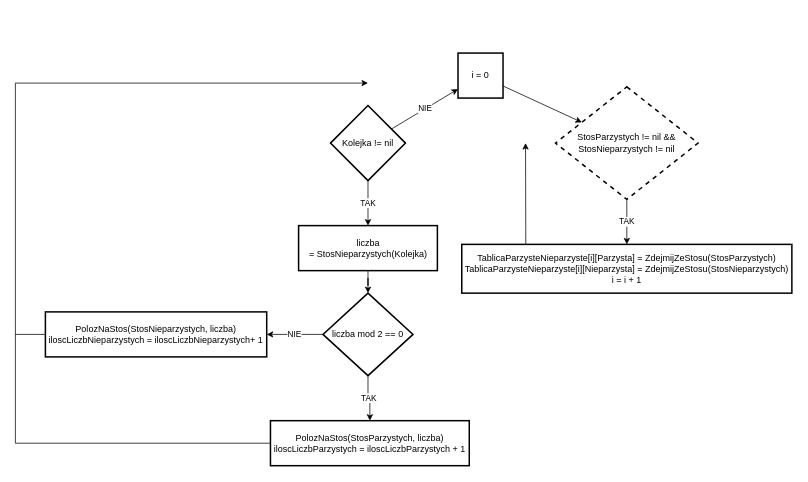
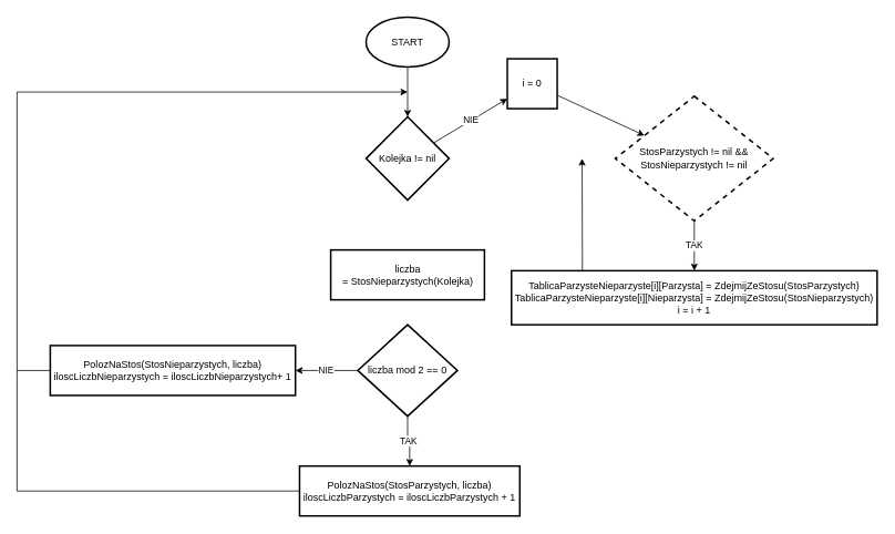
  <mxCell id="0" />
  <mxCell id="1" parent="0" />
- <mxCell id="4" value="TAK" style="edgeStyle=orthogonalEdgeStyle;rounded=0;orthogonalLoop=1;jettySize=auto;html=1;" edge="1" parent="1" source="6" target="8"><mxGeometry relative="1" as="geometry" /></mxCell>
+ <mxCell id="2" value="" style="edgeStyle=orthogonalEdgeStyle;rounded=0;orthogonalLoop=1;jettySize=auto;html=1;" parent="1" source="3" target="6" edge="1"><mxGeometry relative="1" as="geometry" /></mxCell>
+ <mxCell id="3" value="START" style="strokeWidth=2;html=1;shape=mxgraph.flowchart.start_1;whiteSpace=wrap;" parent="1" vertex="1"><mxGeometry x="440" y="20" width="100" height="60" as="geometry" /></mxCell>
  <mxCell id="5" value="NIE" style="edgeStyle=none;rounded=0;orthogonalLoop=1;jettySize=auto;html=1;" edge="1" parent="1" source="6" target="18"><mxGeometry relative="1" as="geometry" /></mxCell>
  <mxCell id="6" value="Kolejka != nil" style="rhombus;whiteSpace=wrap;html=1;strokeWidth=2;" parent="1" vertex="1"><mxGeometry x="440" y="140" width="100" height="100" as="geometry" /></mxCell>
- <mxCell id="7" value="" style="edgeStyle=orthogonalEdgeStyle;rounded=0;orthogonalLoop=1;jettySize=auto;html=1;" edge="1" parent="1" source="8" target="11"><mxGeometry relative="1" as="geometry" /></mxCell>
  <mxCell id="8" value="liczba =&amp;nbsp;StosNieparzystych(Kolejka)" style="whiteSpace=wrap;html=1;strokeWidth=2;" vertex="1" parent="1"><mxGeometry x="397.5" y="300" width="185" height="60" as="geometry" /></mxCell>
  <mxCell id="9" value="TAK" style="edgeStyle=orthogonalEdgeStyle;rounded=0;orthogonalLoop=1;jettySize=auto;html=1;" edge="1" parent="1" source="11" target="13"><mxGeometry relative="1" as="geometry" /></mxCell>
  <mxCell id="10" value="NIE" style="edgeStyle=orthogonalEdgeStyle;rounded=0;orthogonalLoop=1;jettySize=auto;html=1;" edge="1" parent="1" source="11" target="15"><mxGeometry relative="1" as="geometry" /></mxCell>
  <mxCell id="11" value="liczba mod 2 == 0" style="rhombus;whiteSpace=wrap;html=1;strokeWidth=2;" vertex="1" parent="1"><mxGeometry x="430" y="390" width="120" height="110" as="geometry" /></mxCell>
  <mxCell id="12" style="edgeStyle=none;rounded=0;orthogonalLoop=1;jettySize=auto;html=1;exitX=0;exitY=0.5;exitDx=0;exitDy=0;" edge="1" parent="1" source="13"><mxGeometry relative="1" as="geometry"><mxPoint x="490" y="110" as="targetPoint" /><Array as="points"><mxPoint x="20" y="590" /><mxPoint x="20" y="450" /><mxPoint x="20" y="110" /></Array></mxGeometry></mxCell>
  <mxCell id="13" value="PolozNaStos(StosParzystych, liczba)&lt;br&gt;iloscLiczbParzystych = iloscLiczbParzystych + 1" style="whiteSpace=wrap;html=1;strokeWidth=2;" vertex="1" parent="1"><mxGeometry x="360" y="560" width="265" height="60" as="geometry" /></mxCell>
  <mxCell id="14" style="edgeStyle=orthogonalEdgeStyle;rounded=0;orthogonalLoop=1;jettySize=auto;html=1;exitX=0.5;exitY=1;exitDx=0;exitDy=0;" edge="1" parent="1"><mxGeometry relative="1" as="geometry"><mxPoint x="650" y="475" as="sourcePoint" /><mxPoint x="650" y="475" as="targetPoint" /></mxGeometry></mxCell>
  <mxCell id="15" value="PolozNaStos(StosNieparzystych, liczba)&lt;br&gt;iloscLiczbNieparzystych = iloscLiczbNieparzystych+ 1" style="whiteSpace=wrap;html=1;strokeWidth=2;" vertex="1" parent="1"><mxGeometry x="60" y="415" width="295" height="60" as="geometry" /></mxCell>
  <mxCell id="16" value="" style="endArrow=none;html=1;rounded=0;exitX=0;exitY=0.5;exitDx=0;exitDy=0;" edge="1" parent="1" source="15"><mxGeometry width="50" height="50" relative="1" as="geometry"><mxPoint x="420" y="500" as="sourcePoint" /><mxPoint x="20" y="445" as="targetPoint" /></mxGeometry></mxCell>
  <mxCell id="17" value="" style="edgeStyle=none;rounded=0;orthogonalLoop=1;jettySize=auto;html=1;" edge="1" parent="1" source="18" target="20"><mxGeometry relative="1" as="geometry" /></mxCell>
  <mxCell id="18" value="i = 0" style="whiteSpace=wrap;html=1;strokeWidth=2;" vertex="1" parent="1"><mxGeometry x="610" y="70" width="60" height="60" as="geometry" /></mxCell>
  <mxCell id="19" value="TAK" style="edgeStyle=none;rounded=0;orthogonalLoop=1;jettySize=auto;html=1;exitX=0.5;exitY=1;exitDx=0;exitDy=0;entryX=0.5;entryY=0;entryDx=0;entryDy=0;" edge="1" parent="1" source="20" target="22"><mxGeometry relative="1" as="geometry" /></mxCell>
  <mxCell id="20" value="StosParzystych != nil &amp;amp;&amp;amp; StosNieparzystych != nil" style="rhombus;whiteSpace=wrap;html=1;strokeWidth=2;dashed=1;" vertex="1" parent="1"><mxGeometry x="740" y="115" width="190" height="150" as="geometry" /></mxCell>
  <mxCell id="21" style="edgeStyle=none;rounded=0;orthogonalLoop=1;jettySize=auto;html=1;exitX=0.194;exitY=0.025;exitDx=0;exitDy=0;exitPerimeter=0;" edge="1" parent="1" source="22"><mxGeometry relative="1" as="geometry"><mxPoint x="700" y="190" as="targetPoint" /></mxGeometry></mxCell>
  <mxCell id="22" value="&lt;div style=&quot;line-height: 120%;&quot;&gt;TablicaParzysteNieparzyste[i][Parzysta] = ZdejmijZeStosu(StosParzystych)&lt;/div&gt;TablicaParzysteNieparzyste[i][Nieparzysta] = ZdejmijZeStosu(StosNieparzystych)&lt;br&gt;i = i + 1" style="whiteSpace=wrap;html=1;strokeWidth=2;align=center;" vertex="1" parent="1"><mxGeometry x="615" y="325" width="440" height="65" as="geometry" /></mxCell>
